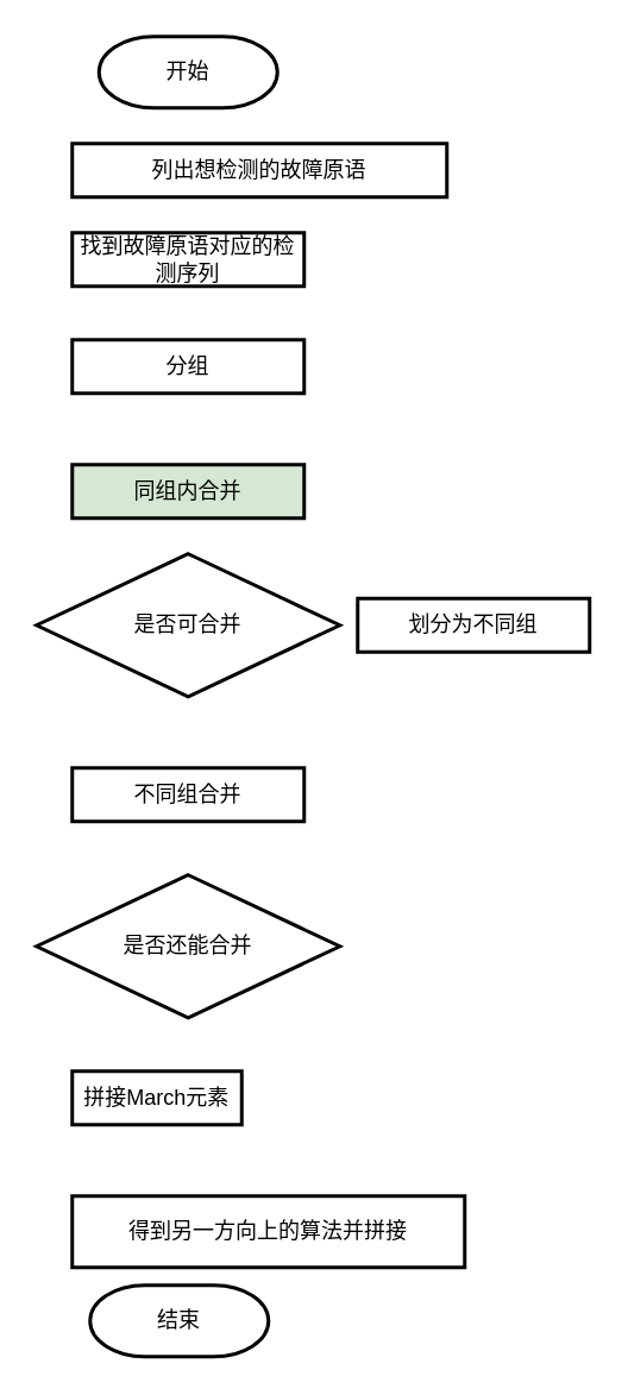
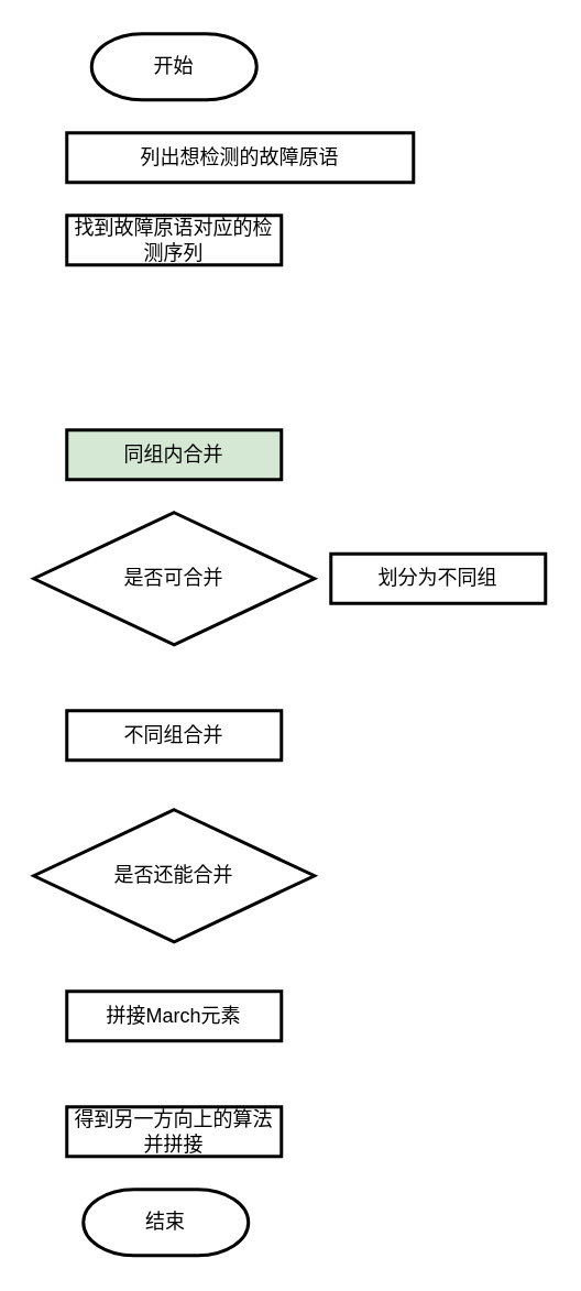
  <mxCell id="0" />
  <mxCell id="1" parent="0" />
  <mxCell id="2" value="开始" style="strokeWidth=2;html=1;shape=mxgraph.flowchart.terminator;whiteSpace=wrap;" vertex="1" parent="1"><mxGeometry x="55" y="20" width="100" height="40" as="geometry" /></mxCell>
  <mxCell id="3" value="列出想检测的故障原语" style="rounded=0;whiteSpace=wrap;html=1;strokeWidth=2;" vertex="1" parent="1"><mxGeometry x="40" y="80" width="210" height="30" as="geometry" /></mxCell>
  <mxCell id="4" value="找到故障原语对应的检测序列" style="rounded=0;whiteSpace=wrap;html=1;strokeWidth=2;" vertex="1" parent="1"><mxGeometry x="40" y="130" width="130" height="30" as="geometry" /></mxCell>
- <mxCell id="5" value="分组" style="rounded=0;whiteSpace=wrap;html=1;strokeWidth=2;" vertex="1" parent="1"><mxGeometry x="40" y="190" width="130" height="30" as="geometry" /></mxCell>
  <mxCell id="6" value="是否可合并" style="rhombus;whiteSpace=wrap;html=1;strokeWidth=2;" vertex="1" parent="1"><mxGeometry x="20" y="310" width="170" height="80" as="geometry" /></mxCell>
  <mxCell id="7" value="同组内合并" style="rounded=0;whiteSpace=wrap;html=1;strokeWidth=2;fillColor=#d5e8d4;" vertex="1" parent="1"><mxGeometry x="40" y="260" width="130" height="30" as="geometry" /></mxCell>
  <mxCell id="8" value="划分为不同组" style="rounded=0;whiteSpace=wrap;html=1;strokeWidth=2;" vertex="1" parent="1"><mxGeometry x="200" y="335" width="130" height="30" as="geometry" /></mxCell>
  <mxCell id="9" value="不同组合并" style="rounded=0;whiteSpace=wrap;html=1;strokeWidth=2;" vertex="1" parent="1"><mxGeometry x="40" y="430" width="130" height="30" as="geometry" /></mxCell>
  <mxCell id="10" value="是否还能合并" style="rhombus;whiteSpace=wrap;html=1;strokeWidth=2;" vertex="1" parent="1"><mxGeometry x="20" y="490" width="170" height="80" as="geometry" /></mxCell>
- <mxCell id="11" value="拼接March元素" style="rounded=0;whiteSpace=wrap;html=1;strokeWidth=2;" vertex="1" parent="1"><mxGeometry x="40" y="600" width="95" height="30" as="geometry" /></mxCell>
- <mxCell id="12" value="得到另一方向上的算法并拼接" style="rounded=0;whiteSpace=wrap;html=1;strokeWidth=2;" vertex="1" parent="1"><mxGeometry x="40" y="670" width="220" height="40" as="geometry" /></mxCell>
+ <mxCell id="11" value="拼接March元素" style="rounded=0;whiteSpace=wrap;html=1;strokeWidth=2;" vertex="1" parent="1"><mxGeometry x="40" y="600" width="130" height="30" as="geometry" /></mxCell>
+ <mxCell id="12" value="得到另一方向上的算法并拼接" style="rounded=0;whiteSpace=wrap;html=1;strokeWidth=2;" vertex="1" parent="1"><mxGeometry x="40" y="670" width="130" height="30" as="geometry" /></mxCell>
  <mxCell id="13" value="结束" style="strokeWidth=2;html=1;shape=mxgraph.flowchart.terminator;whiteSpace=wrap;" vertex="1" parent="1"><mxGeometry x="50" y="720" width="100" height="40" as="geometry" /></mxCell>
